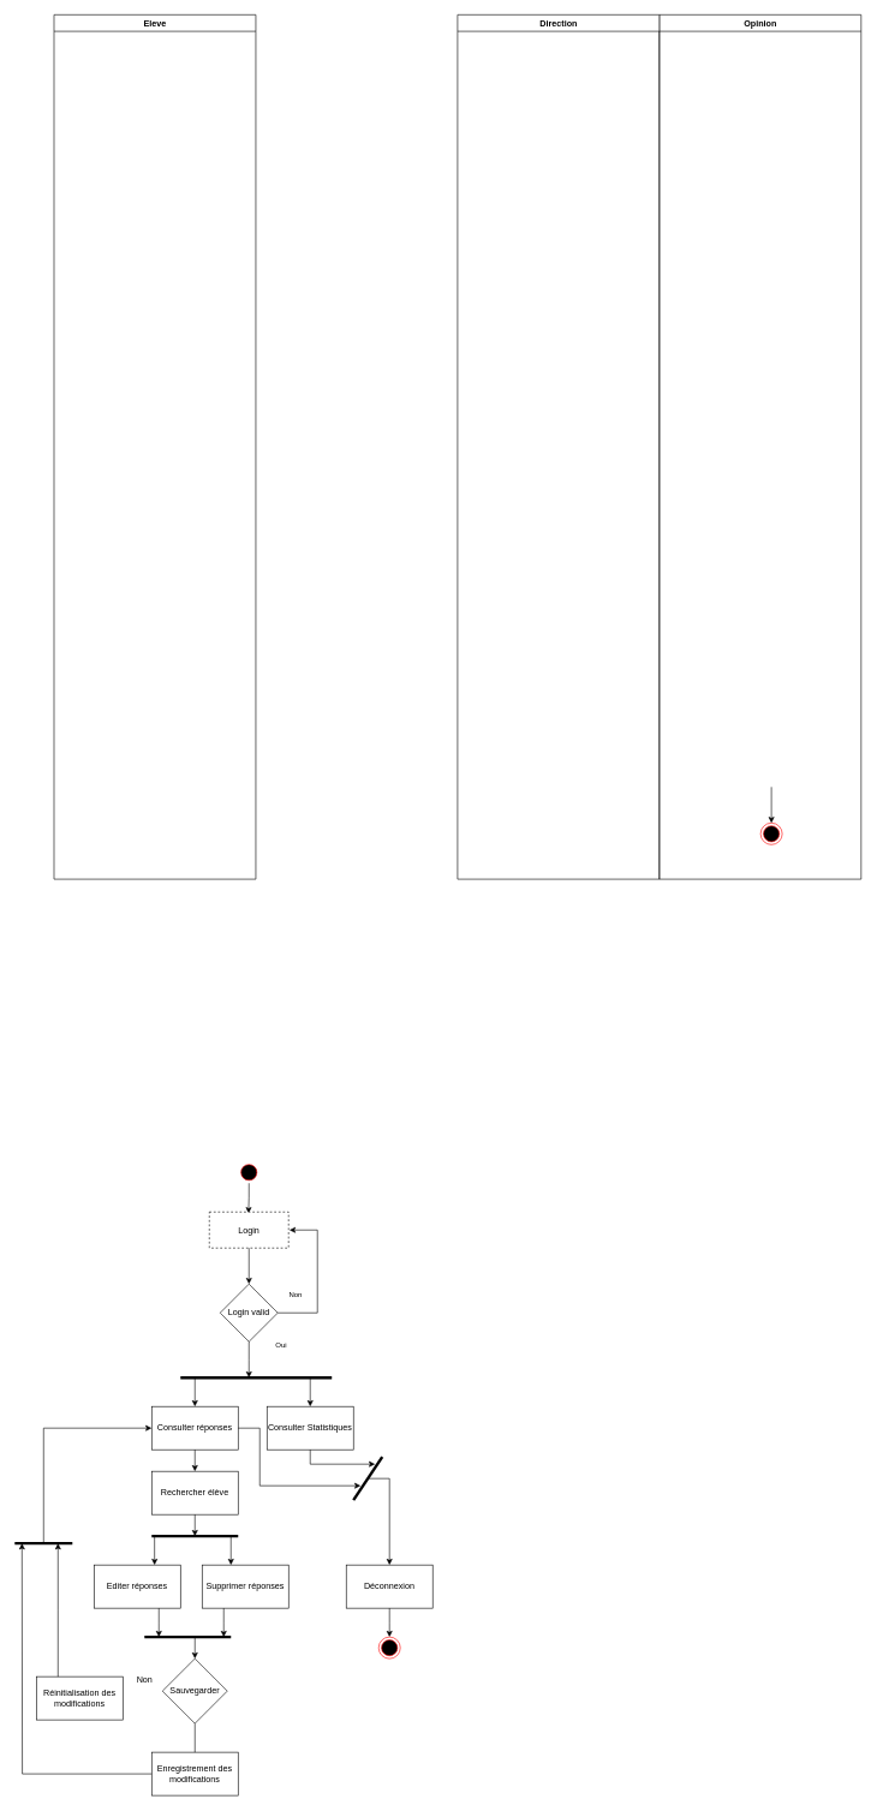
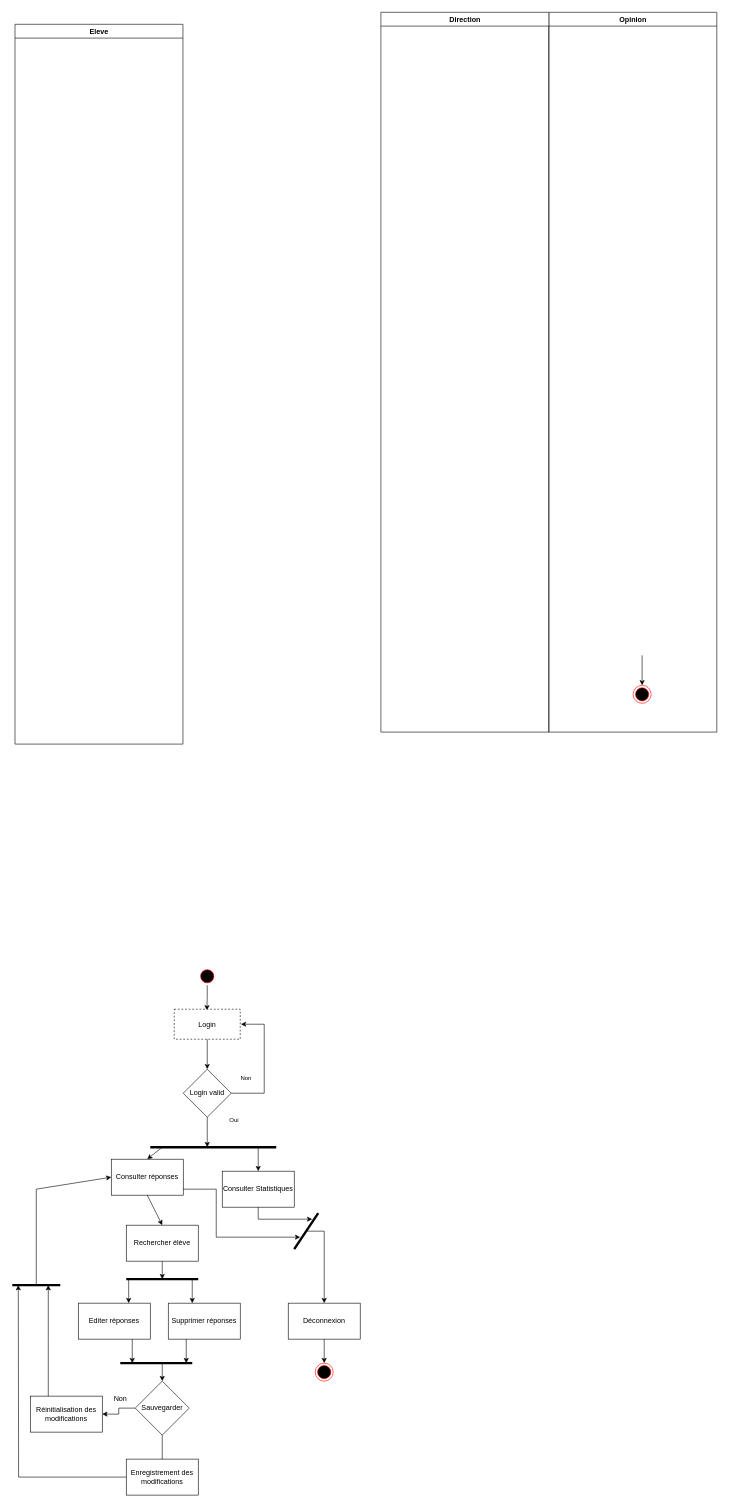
  <mxCell id="0" />
  <mxCell id="1" parent="0" />
  <mxCell id="2" value="Opinion" style="swimlane;whiteSpace=wrap" parent="1" vertex="1"><mxGeometry x="914.5" y="20" width="280" height="1200" as="geometry" /></mxCell>
  <mxCell id="3" value="" style="ellipse;html=1;shape=endState;fillColor=#000000;strokeColor=#ff0000;fontColor=default;" parent="2" vertex="1"><mxGeometry x="140.5" y="1122" width="30" height="30" as="geometry" /></mxCell>
- <mxCell id="4" value="Eleve" style="swimlane;whiteSpace=wrap" parent="1" vertex="1"><mxGeometry x="74.5" y="20" width="280" height="1200" as="geometry" /></mxCell>
+ <mxCell id="4" value="Eleve" style="swimlane;whiteSpace=wrap" parent="1" vertex="1"><mxGeometry x="24.5" y="40" width="280" height="1200" as="geometry" /></mxCell>
  <mxCell id="5" value="Direction" style="swimlane;whiteSpace=wrap" parent="1" vertex="1"><mxGeometry x="634.5" y="20" width="280" height="1200" as="geometry" /></mxCell>
  <mxCell id="6" style="edgeStyle=orthogonalEdgeStyle;rounded=0;orthogonalLoop=1;jettySize=auto;html=1;fontColor=default;endArrow=classic;endFill=1;strokeWidth=1;" parent="1" edge="1"><mxGeometry relative="1" as="geometry"><mxPoint x="1070" y="1142" as="targetPoint" /><mxPoint x="1070" y="1092" as="sourcePoint" /></mxGeometry></mxCell>
  <mxCell id="7" value="" style="ellipse;shape=startState;fillColor=#000000;strokeColor=#ff0000;" parent="1" vertex="1"><mxGeometry x="330" y="1612" width="30" height="30" as="geometry" /></mxCell>
  <mxCell id="8" style="edgeStyle=orthogonalEdgeStyle;rounded=0;orthogonalLoop=1;jettySize=auto;html=1;strokeWidth=1;" edge="1" parent="1" source="9"><mxGeometry relative="1" as="geometry"><mxPoint x="345" y="1912" as="targetPoint" /></mxGeometry></mxCell>
  <mxCell id="9" value="Login valid" style="rhombus;whiteSpace=wrap;html=1;fontColor=default;fillColor=none;" parent="1" vertex="1"><mxGeometry x="305" y="1782" width="80" height="80" as="geometry" /></mxCell>
  <mxCell id="10" value="&lt;font style=&quot;font-size: 10px;&quot;&gt;Non&lt;/font&gt;" style="text;html=1;strokeColor=none;fillColor=none;align=center;verticalAlign=middle;whiteSpace=wrap;rounded=0;fontColor=default;" parent="1" vertex="1"><mxGeometry x="380" y="1782" width="60" height="30" as="geometry" /></mxCell>
  <mxCell id="11" value="&lt;font style=&quot;font-size: 10px;&quot;&gt;Oui&lt;/font&gt;&lt;span style=&quot;color: rgba(0, 0, 0, 0); font-family: monospace; font-size: 0px; text-align: start;&quot;&gt;%3CmxGraphModel%3E%3Croot%3E%3CmxCell%20id%3D%220%22%2F%3E%3CmxCell%20id%3D%221%22%20parent%3D%220%22%2F%3E%3CmxCell%20id%3D%222%22%20value%3D%22%26lt%3Bfont%20style%3D%26quot%3Bfont-size%3A%2010px%3B%26quot%3B%26gt%3BNon%26lt%3B%2Ffont%26gt%3B%22%20style%3D%22text%3Bhtml%3D1%3BstrokeColor%3Dnone%3BfillColor%3Dnone%3Balign%3Dcenter%3BverticalAlign%3Dmiddle%3BwhiteSpace%3Dwrap%3Brounded%3D0%3BfontColor%3Ddefault%3B%22%20vertex%3D%221%22%20parent%3D%221%22%3E%3CmxGeometry%20x%3D%22320%22%20y%3D%22960%22%20width%3D%2260%22%20height%3D%2230%22%20as%3D%22geometry%22%2F%3E%3C%2FmxCell%3E%3C%2Froot%3E%3C%2FmxGraphModel%3E&lt;/span&gt;" style="text;html=1;strokeColor=none;fillColor=none;align=center;verticalAlign=middle;whiteSpace=wrap;rounded=0;fontColor=default;" parent="1" vertex="1"><mxGeometry x="360" y="1852" width="60" height="30" as="geometry" /></mxCell>
  <mxCell id="12" style="edgeStyle=orthogonalEdgeStyle;rounded=0;orthogonalLoop=1;jettySize=auto;html=1;strokeWidth=1;" edge="1" parent="1" source="13"><mxGeometry relative="1" as="geometry"><mxPoint x="500" y="2062" as="targetPoint" /><Array as="points"><mxPoint x="360" y="1982" /><mxPoint x="360" y="2062" /></Array></mxGeometry></mxCell>
- <mxCell id="13" value="Consulter réponses" style="rounded=0;whiteSpace=wrap;html=1;fillColor=none;" vertex="1" parent="1"><mxGeometry x="210" y="1952" width="120" height="60" as="geometry" /></mxCell>
+ <mxCell id="13" value="Consulter réponses" style="rounded=0;whiteSpace=wrap;html=1;fillColor=none;" vertex="1" parent="1"><mxGeometry x="185" y="1932" width="120" height="60" as="geometry" /></mxCell>
  <mxCell id="14" style="edgeStyle=orthogonalEdgeStyle;rounded=0;orthogonalLoop=1;jettySize=auto;html=1;strokeWidth=1;" edge="1" parent="1" source="15"><mxGeometry relative="1" as="geometry"><mxPoint x="270" y="2132" as="targetPoint" /></mxGeometry></mxCell>
  <mxCell id="15" value="Rechercher élève" style="rounded=0;whiteSpace=wrap;html=1;fillColor=none;" vertex="1" parent="1"><mxGeometry x="210" y="2042" width="120" height="60" as="geometry" /></mxCell>
  <mxCell id="16" value="" style="endArrow=none;html=1;rounded=0;strokeWidth=4;" edge="1" parent="1"><mxGeometry width="50" height="50" relative="1" as="geometry"><mxPoint x="250" y="1912" as="sourcePoint" /><mxPoint x="460" y="1912" as="targetPoint" /></mxGeometry></mxCell>
  <mxCell id="17" style="edgeStyle=orthogonalEdgeStyle;rounded=0;orthogonalLoop=1;jettySize=auto;html=1;exitX=0.5;exitY=1;exitDx=0;exitDy=0;entryX=0.494;entryY=0.036;entryDx=0;entryDy=0;entryPerimeter=0;fontColor=default;" parent="1" source="7" target="18" edge="1"><mxGeometry relative="1" as="geometry" /></mxCell>
  <mxCell id="18" value="Login" style="dashed=1;" parent="1" vertex="1"><mxGeometry x="290" y="1682" width="110" height="50" as="geometry" /></mxCell>
  <mxCell id="19" style="edgeStyle=orthogonalEdgeStyle;rounded=0;orthogonalLoop=1;jettySize=auto;html=1;entryX=0.5;entryY=0;entryDx=0;entryDy=0;fontColor=default;" parent="1" source="18" target="9" edge="1"><mxGeometry relative="1" as="geometry" /></mxCell>
  <mxCell id="20" style="edgeStyle=orthogonalEdgeStyle;rounded=0;orthogonalLoop=1;jettySize=auto;html=1;fontColor=default;exitX=1;exitY=0.5;exitDx=0;exitDy=0;entryX=1.01;entryY=0.5;entryDx=0;entryDy=0;entryPerimeter=0;" parent="1" source="9" target="18" edge="1"><mxGeometry relative="1" as="geometry"><mxPoint x="150" y="1672" as="targetPoint" /><Array as="points"><mxPoint x="440" y="1822" /><mxPoint x="440" y="1707" /></Array></mxGeometry></mxCell>
  <mxCell id="21" style="edgeStyle=orthogonalEdgeStyle;rounded=0;orthogonalLoop=1;jettySize=auto;html=1;exitX=0.75;exitY=1;exitDx=0;exitDy=0;strokeWidth=1;" edge="1" parent="1" source="22"><mxGeometry relative="1" as="geometry"><mxPoint x="220" y="2272" as="targetPoint" /></mxGeometry></mxCell>
  <mxCell id="22" value="Editer réponses" style="rounded=0;whiteSpace=wrap;html=1;fillColor=none;" vertex="1" parent="1"><mxGeometry x="130" y="2172" width="120" height="60" as="geometry" /></mxCell>
  <mxCell id="23" value="Consulter Statistiques" style="rounded=0;whiteSpace=wrap;html=1;fillColor=none;" vertex="1" parent="1"><mxGeometry x="370" y="1952" width="120" height="60" as="geometry" /></mxCell>
  <mxCell id="24" value="" style="endArrow=classic;html=1;rounded=0;strokeWidth=1;entryX=0.5;entryY=0;entryDx=0;entryDy=0;" edge="1" parent="1" target="13"><mxGeometry width="50" height="50" relative="1" as="geometry"><mxPoint x="270" y="1912" as="sourcePoint" /><mxPoint x="610" y="1962" as="targetPoint" /></mxGeometry></mxCell>
  <mxCell id="25" value="" style="endArrow=classic;html=1;rounded=0;strokeWidth=1;entryX=0.5;entryY=0;entryDx=0;entryDy=0;" edge="1" parent="1" target="23"><mxGeometry width="50" height="50" relative="1" as="geometry"><mxPoint x="430" y="1912" as="sourcePoint" /><mxPoint x="280" y="1962" as="targetPoint" /></mxGeometry></mxCell>
  <mxCell id="26" value="" style="endArrow=none;html=1;rounded=0;strokeWidth=4;" edge="1" parent="1"><mxGeometry width="50" height="50" relative="1" as="geometry"><mxPoint x="210" y="2132" as="sourcePoint" /><mxPoint x="330" y="2132" as="targetPoint" /></mxGeometry></mxCell>
  <mxCell id="27" value="" style="endArrow=classic;html=1;rounded=0;strokeWidth=1;" edge="1" parent="1"><mxGeometry width="50" height="50" relative="1" as="geometry"><mxPoint x="320" y="2132" as="sourcePoint" /><mxPoint x="320" y="2172" as="targetPoint" /></mxGeometry></mxCell>
  <mxCell id="28" value="" style="endArrow=classic;html=1;rounded=0;strokeWidth=1;" edge="1" parent="1"><mxGeometry width="50" height="50" relative="1" as="geometry"><mxPoint x="214" y="2132" as="sourcePoint" /><mxPoint x="214" y="2172" as="targetPoint" /></mxGeometry></mxCell>
  <mxCell id="29" value="" style="endArrow=classic;html=1;rounded=0;strokeWidth=1;exitX=0.5;exitY=1;exitDx=0;exitDy=0;" edge="1" parent="1" source="13"><mxGeometry width="50" height="50" relative="1" as="geometry"><mxPoint x="560" y="2092" as="sourcePoint" /><mxPoint x="270" y="2042" as="targetPoint" /></mxGeometry></mxCell>
  <mxCell id="30" style="edgeStyle=orthogonalEdgeStyle;rounded=0;orthogonalLoop=1;jettySize=auto;html=1;exitX=0.25;exitY=1;exitDx=0;exitDy=0;strokeWidth=1;" edge="1" parent="1" source="31"><mxGeometry relative="1" as="geometry"><mxPoint x="310" y="2272" as="targetPoint" /></mxGeometry></mxCell>
  <mxCell id="31" value="Supprimer réponses" style="rounded=0;whiteSpace=wrap;html=1;fillColor=none;" vertex="1" parent="1"><mxGeometry x="280" y="2172" width="120" height="60" as="geometry" /></mxCell>
  <mxCell id="32" value="" style="endArrow=none;html=1;rounded=0;strokeWidth=4;" edge="1" parent="1"><mxGeometry width="50" height="50" relative="1" as="geometry"><mxPoint x="200" y="2272" as="sourcePoint" /><mxPoint x="320" y="2272" as="targetPoint" /></mxGeometry></mxCell>
+ <mxCell id="33" style="edgeStyle=orthogonalEdgeStyle;rounded=0;orthogonalLoop=1;jettySize=auto;html=1;entryX=1;entryY=0.5;entryDx=0;entryDy=0;strokeWidth=1;" edge="1" parent="1" source="35" target="39"><mxGeometry relative="1" as="geometry" /></mxCell>
  <mxCell id="34" value="" style="edgeStyle=orthogonalEdgeStyle;rounded=0;orthogonalLoop=1;jettySize=auto;html=1;strokeWidth=1;endArrow=none;" edge="1" parent="1" source="35" target="41"><mxGeometry relative="1" as="geometry" /></mxCell>
  <mxCell id="35" value="Sauvegarder" style="rhombus;whiteSpace=wrap;html=1;fillColor=none;" vertex="1" parent="1"><mxGeometry x="225" y="2302" width="90" height="90" as="geometry" /></mxCell>
  <mxCell id="36" value="" style="endArrow=classic;html=1;rounded=0;strokeWidth=1;entryX=0.5;entryY=0;entryDx=0;entryDy=0;" edge="1" parent="1" target="35"><mxGeometry width="50" height="50" relative="1" as="geometry"><mxPoint x="270" y="2272" as="sourcePoint" /><mxPoint x="610" y="2292" as="targetPoint" /></mxGeometry></mxCell>
  <mxCell id="37" value="Non" style="text;html=1;align=center;verticalAlign=middle;resizable=0;points=[];autosize=1;strokeColor=none;fillColor=none;" vertex="1" parent="1"><mxGeometry x="180" y="2322" width="40" height="20" as="geometry" /></mxCell>
  <mxCell id="38" style="edgeStyle=orthogonalEdgeStyle;rounded=0;orthogonalLoop=1;jettySize=auto;html=1;exitX=0.25;exitY=0;exitDx=0;exitDy=0;strokeWidth=1;" edge="1" parent="1" source="39"><mxGeometry relative="1" as="geometry"><mxPoint x="80" y="2142" as="targetPoint" /></mxGeometry></mxCell>
  <mxCell id="39" value="Réinitialisation des modifications" style="rounded=0;whiteSpace=wrap;html=1;fillColor=none;" vertex="1" parent="1"><mxGeometry x="50" y="2327" width="120" height="60" as="geometry" /></mxCell>
  <mxCell id="40" style="edgeStyle=orthogonalEdgeStyle;rounded=0;orthogonalLoop=1;jettySize=auto;html=1;strokeWidth=1;" edge="1" parent="1" source="41"><mxGeometry relative="1" as="geometry"><mxPoint x="30" y="2142" as="targetPoint" /></mxGeometry></mxCell>
  <mxCell id="41" value="Enregistrement des modifications" style="whiteSpace=wrap;html=1;fillColor=none;strokeColor=rgb(0, 0, 0);fontColor=rgb(0, 0, 0);" vertex="1" parent="1"><mxGeometry x="210" y="2432" width="120" height="60" as="geometry" /></mxCell>
  <mxCell id="42" value="" style="endArrow=none;html=1;rounded=0;strokeWidth=4;" edge="1" parent="1"><mxGeometry width="50" height="50" relative="1" as="geometry"><mxPoint x="20" y="2142" as="sourcePoint" /><mxPoint x="100" y="2142" as="targetPoint" /></mxGeometry></mxCell>
  <mxCell id="43" value="" style="endArrow=classic;html=1;rounded=0;strokeWidth=1;entryX=0;entryY=0.5;entryDx=0;entryDy=0;" edge="1" parent="1" target="13"><mxGeometry width="50" height="50" relative="1" as="geometry"><mxPoint x="60" y="2142" as="sourcePoint" /><mxPoint x="610" y="2112" as="targetPoint" /><Array as="points"><mxPoint x="60" y="1982" /></Array></mxGeometry></mxCell>
  <mxCell id="44" value="" style="endArrow=classic;html=1;rounded=0;strokeWidth=1;exitX=0.5;exitY=1;exitDx=0;exitDy=0;" edge="1" parent="1" source="23"><mxGeometry width="50" height="50" relative="1" as="geometry"><mxPoint x="370" y="2032" as="sourcePoint" /><mxPoint x="520" y="2032" as="targetPoint" /><Array as="points"><mxPoint x="430" y="2032" /></Array></mxGeometry></mxCell>
  <mxCell id="45" value="" style="endArrow=none;html=1;rounded=0;strokeWidth=4;" edge="1" parent="1"><mxGeometry width="50" height="50" relative="1" as="geometry"><mxPoint x="490" y="2082" as="sourcePoint" /><mxPoint x="530" y="2022" as="targetPoint" /></mxGeometry></mxCell>
  <mxCell id="46" style="edgeStyle=orthogonalEdgeStyle;rounded=0;orthogonalLoop=1;jettySize=auto;html=1;strokeWidth=1;" edge="1" parent="1" source="47"><mxGeometry relative="1" as="geometry"><mxPoint x="540" y="2272" as="targetPoint" /></mxGeometry></mxCell>
  <mxCell id="47" value="Déconnexion" style="rounded=0;whiteSpace=wrap;html=1;fillColor=none;" vertex="1" parent="1"><mxGeometry x="480" y="2172" width="120" height="60" as="geometry" /></mxCell>
  <mxCell id="48" value="" style="endArrow=classic;html=1;rounded=0;strokeWidth=1;entryX=0.5;entryY=0;entryDx=0;entryDy=0;" edge="1" parent="1" target="47"><mxGeometry width="50" height="50" relative="1" as="geometry"><mxPoint x="510" y="2052" as="sourcePoint" /><mxPoint x="610" y="2192" as="targetPoint" /><Array as="points"><mxPoint x="540" y="2052" /></Array></mxGeometry></mxCell>
  <mxCell id="49" value="" style="ellipse;html=1;shape=endState;fillColor=#000000;strokeColor=#ff0000;" vertex="1" parent="1"><mxGeometry x="525" y="2272" width="30" height="30" as="geometry" /></mxCell>
